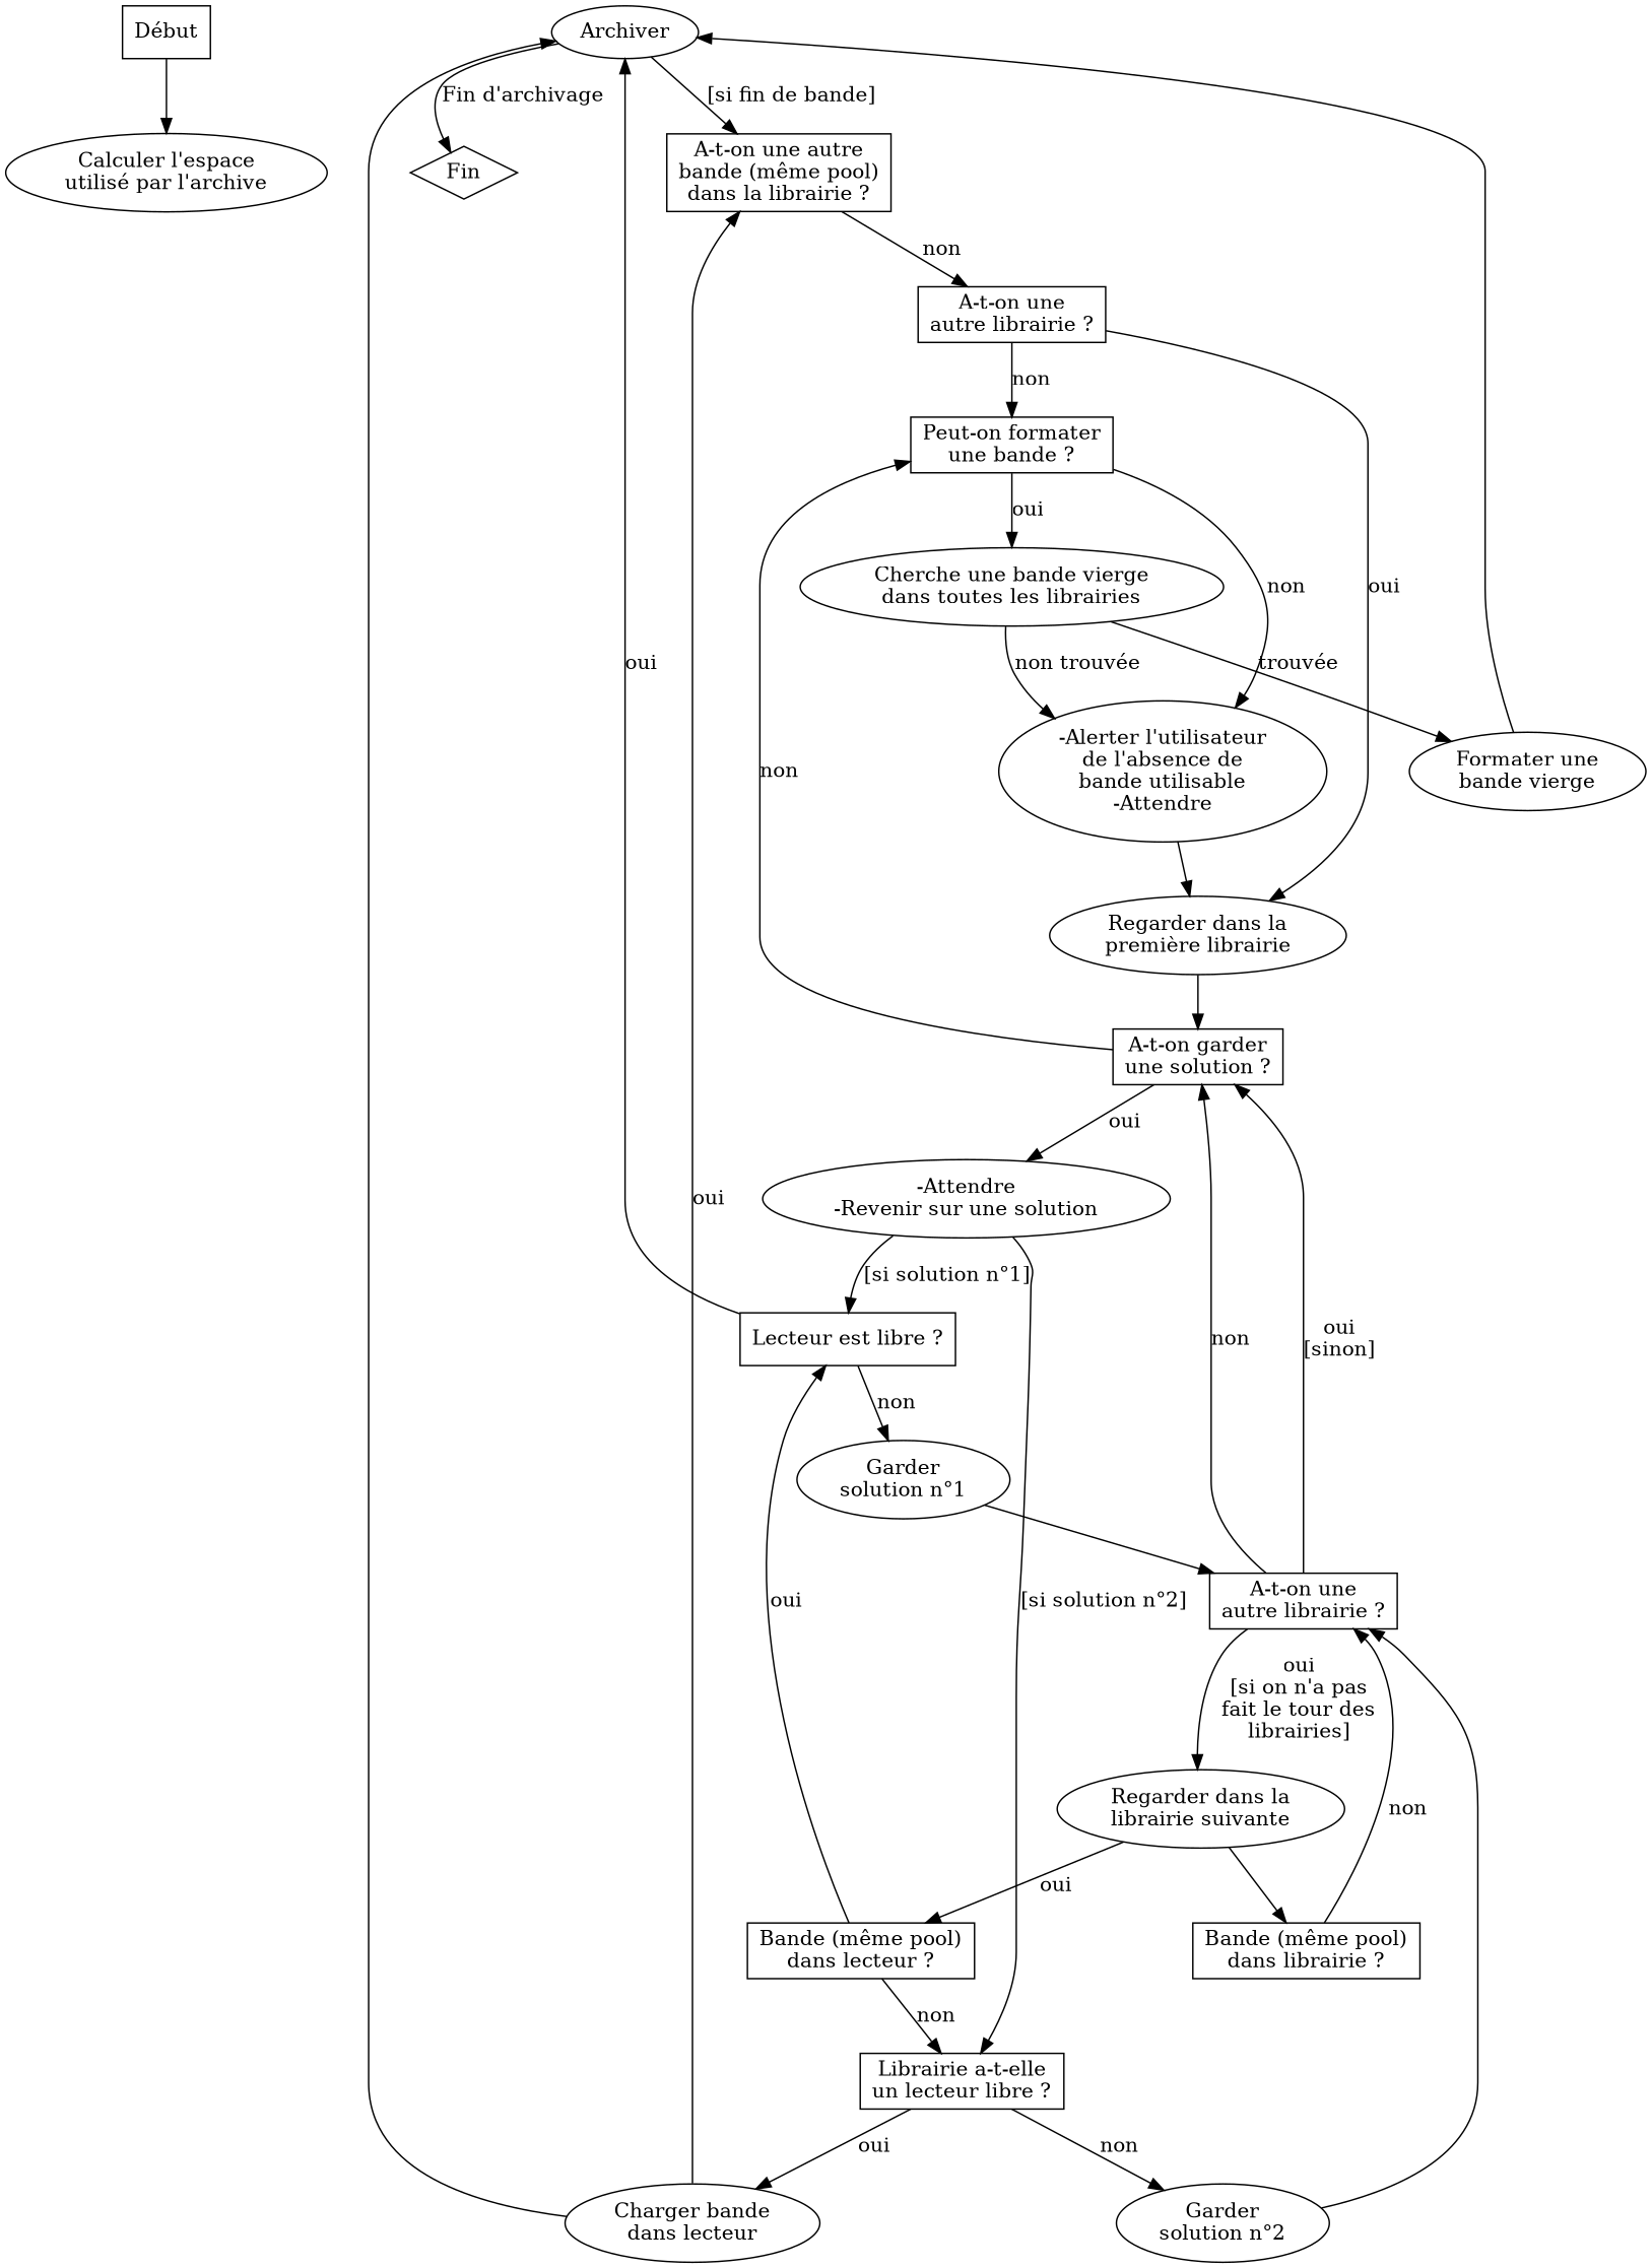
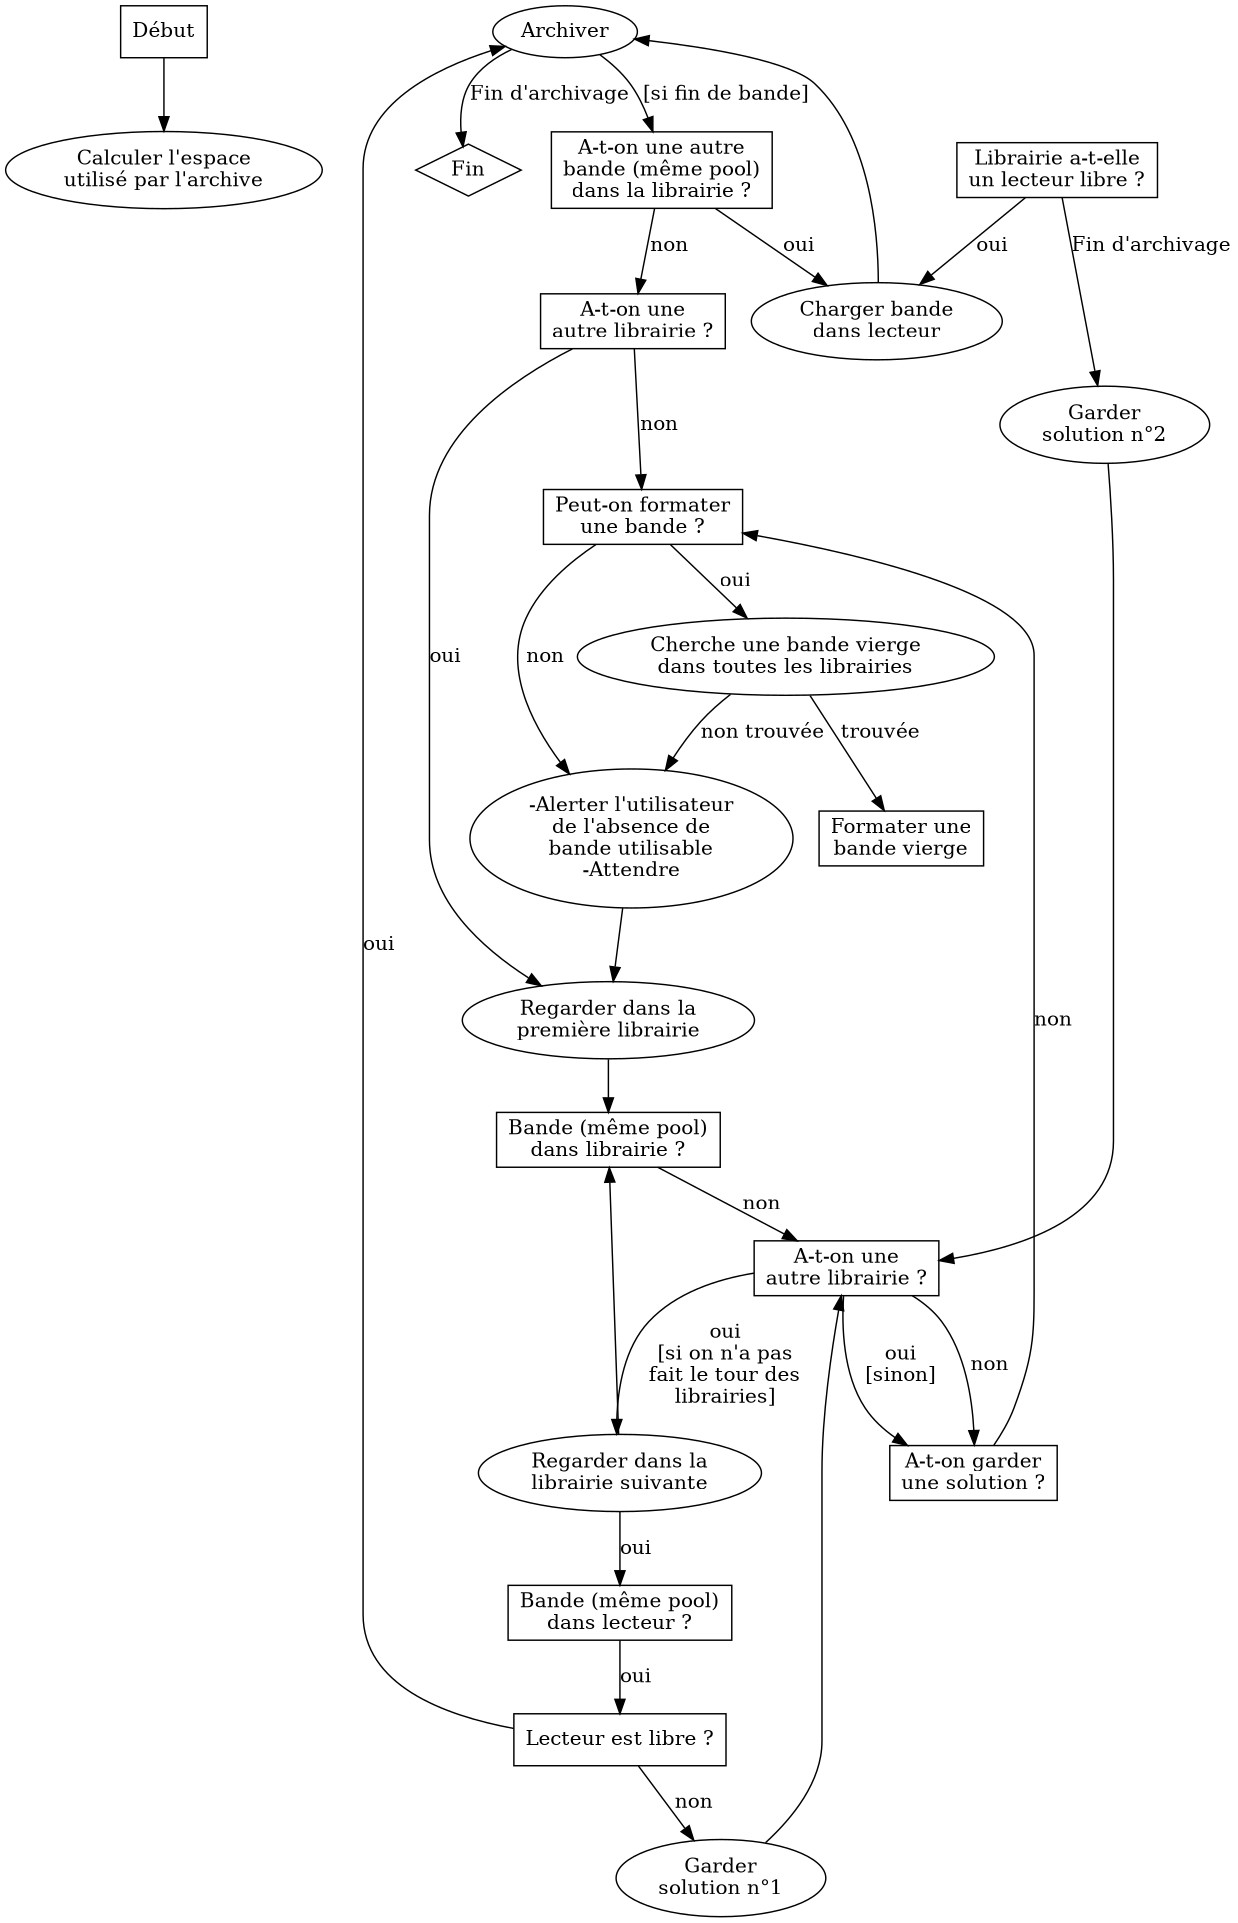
  digraph {
    node [shape=oval]
    n1 [label="Début" shape=box]
    n2 [label="Calculer l'espace\nutilisé par l'archive"]
    n3 [label=Fin shape=diamond]
    n4 [label="Bande (même pool)\ndans librairie ?" shape=box]
    n5 [label="A-t-on une\nautre librairie ?" shape=box]
    n6 [label="Bande (même pool)\ndans lecteur ?" shape=box]
    n7 [label="Lecteur est libre ?" shape=box]
    n8 [label="Librairie a-t-elle\nun lecteur libre ?" shape=box]
    n9 [label="A-t-on garder\nune solution ?" shape=box]
    n10 [label="Regarder dans la\nlibrairie suivante"]
    n11 [label=Archiver]
    n12 [label="Garder\nsolution n°1"]
    n13 [label="Charger bande\ndans lecteur"]
    n14 [label="Garder\nsolution n°2"]
    n15 [label="A-t-on une autre\nbande (même pool)\ndans la librairie ?" shape=box]
    n16 [label="Peut-on formater\nune bande ?" shape=box]
-   n17 [label="-Attendre\n-Revenir sur une solution"]
    n18 [label="-Alerter l'utilisateur\nde l'absence de\nbande utilisable\n-Attendre"]
    n19 [label="Cherche une bande vierge\ndans toutes les librairies"]
    n20 [label="Regarder dans la\npremière librairie"]
-   n21 [label="Formater une\nbande vierge"]
+   n21 [label="Formater une\nbande vierge" shape=box]
    n22 [label="A-t-on une\nautre librairie ?" shape=box]
    n1 -> n2
    n4 -> n5 [label=non]
    n5 -> n9 [label=non]
    n5 -> n9 [label="oui\n[sinon]"]
    n5 -> n10 [label="oui\n[si on n'a pas\nfait le tour des\nlibrairies]"]
    n6 -> n7 [label=oui]
-   n6 -> n8 [label=non]
    n7 -> n11 [label=oui]
    n7 -> n12 [label=non]
    n8 -> n13 [label=oui]
-   n8 -> n14 [label=non]
+   n8 -> n14 [label="Fin d'archivage"]
    n9 -> n16 [label=non]
-   n9 -> n17 [label=oui]
    n10 -> n4
    n10 -> n6 [label=oui]
    n11 -> n3 [label="Fin d'archivage"]
    n11 -> n15 [label="[si fin de bande]"]
    n12 -> n5
    n13 -> n11
    n14 -> n5
-   n13 -> n15 [label=oui]
+   n15 -> n13 [label=oui]
    n15 -> n22 [label=non]
    n16 -> n18 [label=non]
    n16 -> n19 [label=oui]
-   n17 -> n7 [label="[si solution n°1]"]
-   n17 -> n8 [label="[si solution n°2]"]
    n18 -> n20
    n19 -> n18 [label="non trouvée"]
    n19 -> n21 [label="trouvée"]
-   n20 -> n9
-   n21 -> n11
+   n20 -> n4
    n22 -> n16 [label=non]
    n22 -> n20 [label=oui]
  }
